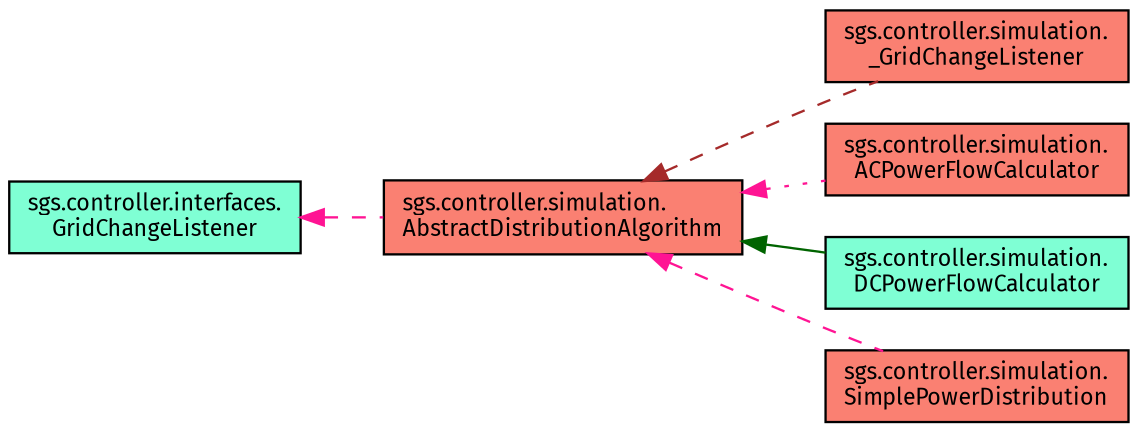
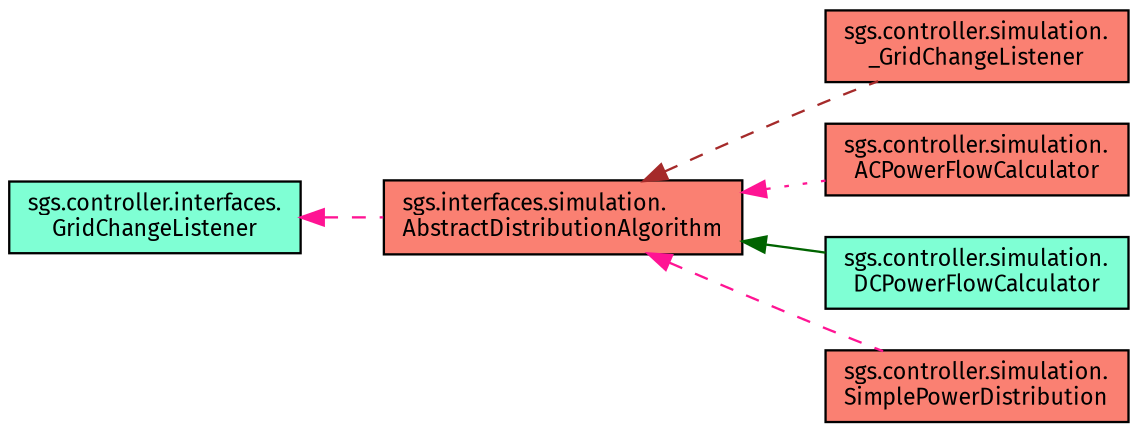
  digraph {
    fontname="Fira Sans"
    rankdir=LR
    node [color=black fillcolor=salmon fontname="Fira Sans" fontsize=10 shape=record style=filled]
    edge [color=deeppink dir=back fontname="Fira Sans" fontsize=10 labelfontname=Helvetica labelfontsize=10 style=dashed]
    n1 [fillcolor=aquamarine fontcolor=black height=0.2 label="sgs.controller.interfaces.\lGridChangeListener" width=0.4]
-   n2 [height=0.2 label="sgs.controller.simulation.\lAbstractDistributionAlgorithm" width=0.4]
+   n2 [height=0.2 label="sgs.interfaces.simulation.\lAbstractDistributionAlgorithm" width=0.4]
    n3 [height=0.2 label="sgs.controller.simulation.\l_GridChangeListener" width=0.4]
    n4 [height=0.2 label="sgs.controller.simulation.\lACPowerFlowCalculator" width=0.4]
    n5 [fillcolor=aquamarine height=0.2 label="sgs.controller.simulation.\lDCPowerFlowCalculator" width=0.4]
    n6 [height=0.2 label="sgs.controller.simulation.\lSimplePowerDistribution" width=0.4]
    n1 -> n2
    n2 -> n3 [color=brown]
    n2 -> n4 [style=dotted]
    n2 -> n5 [color=darkgreen style=solid]
    n2 -> n6
  }
